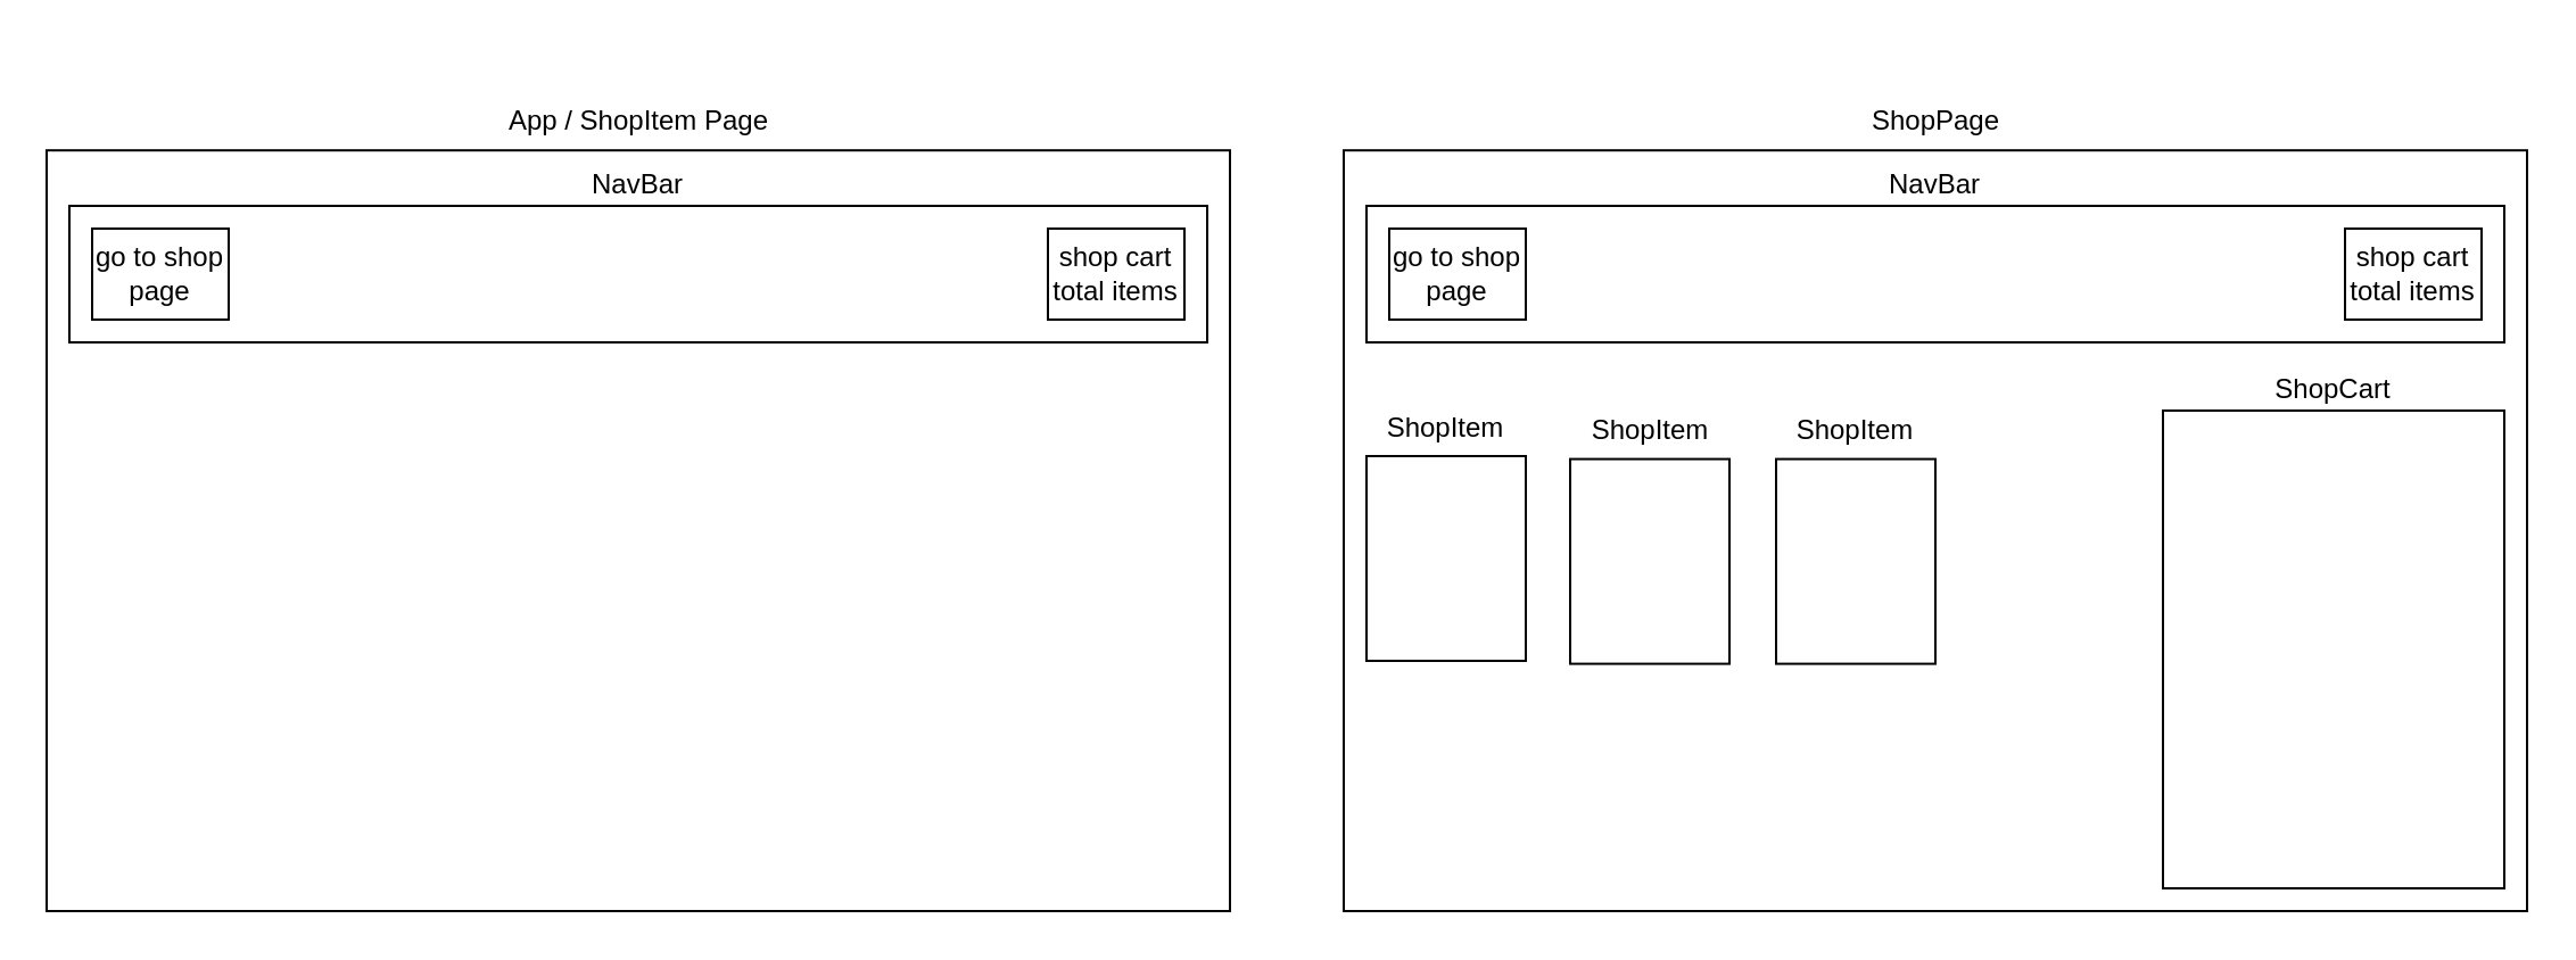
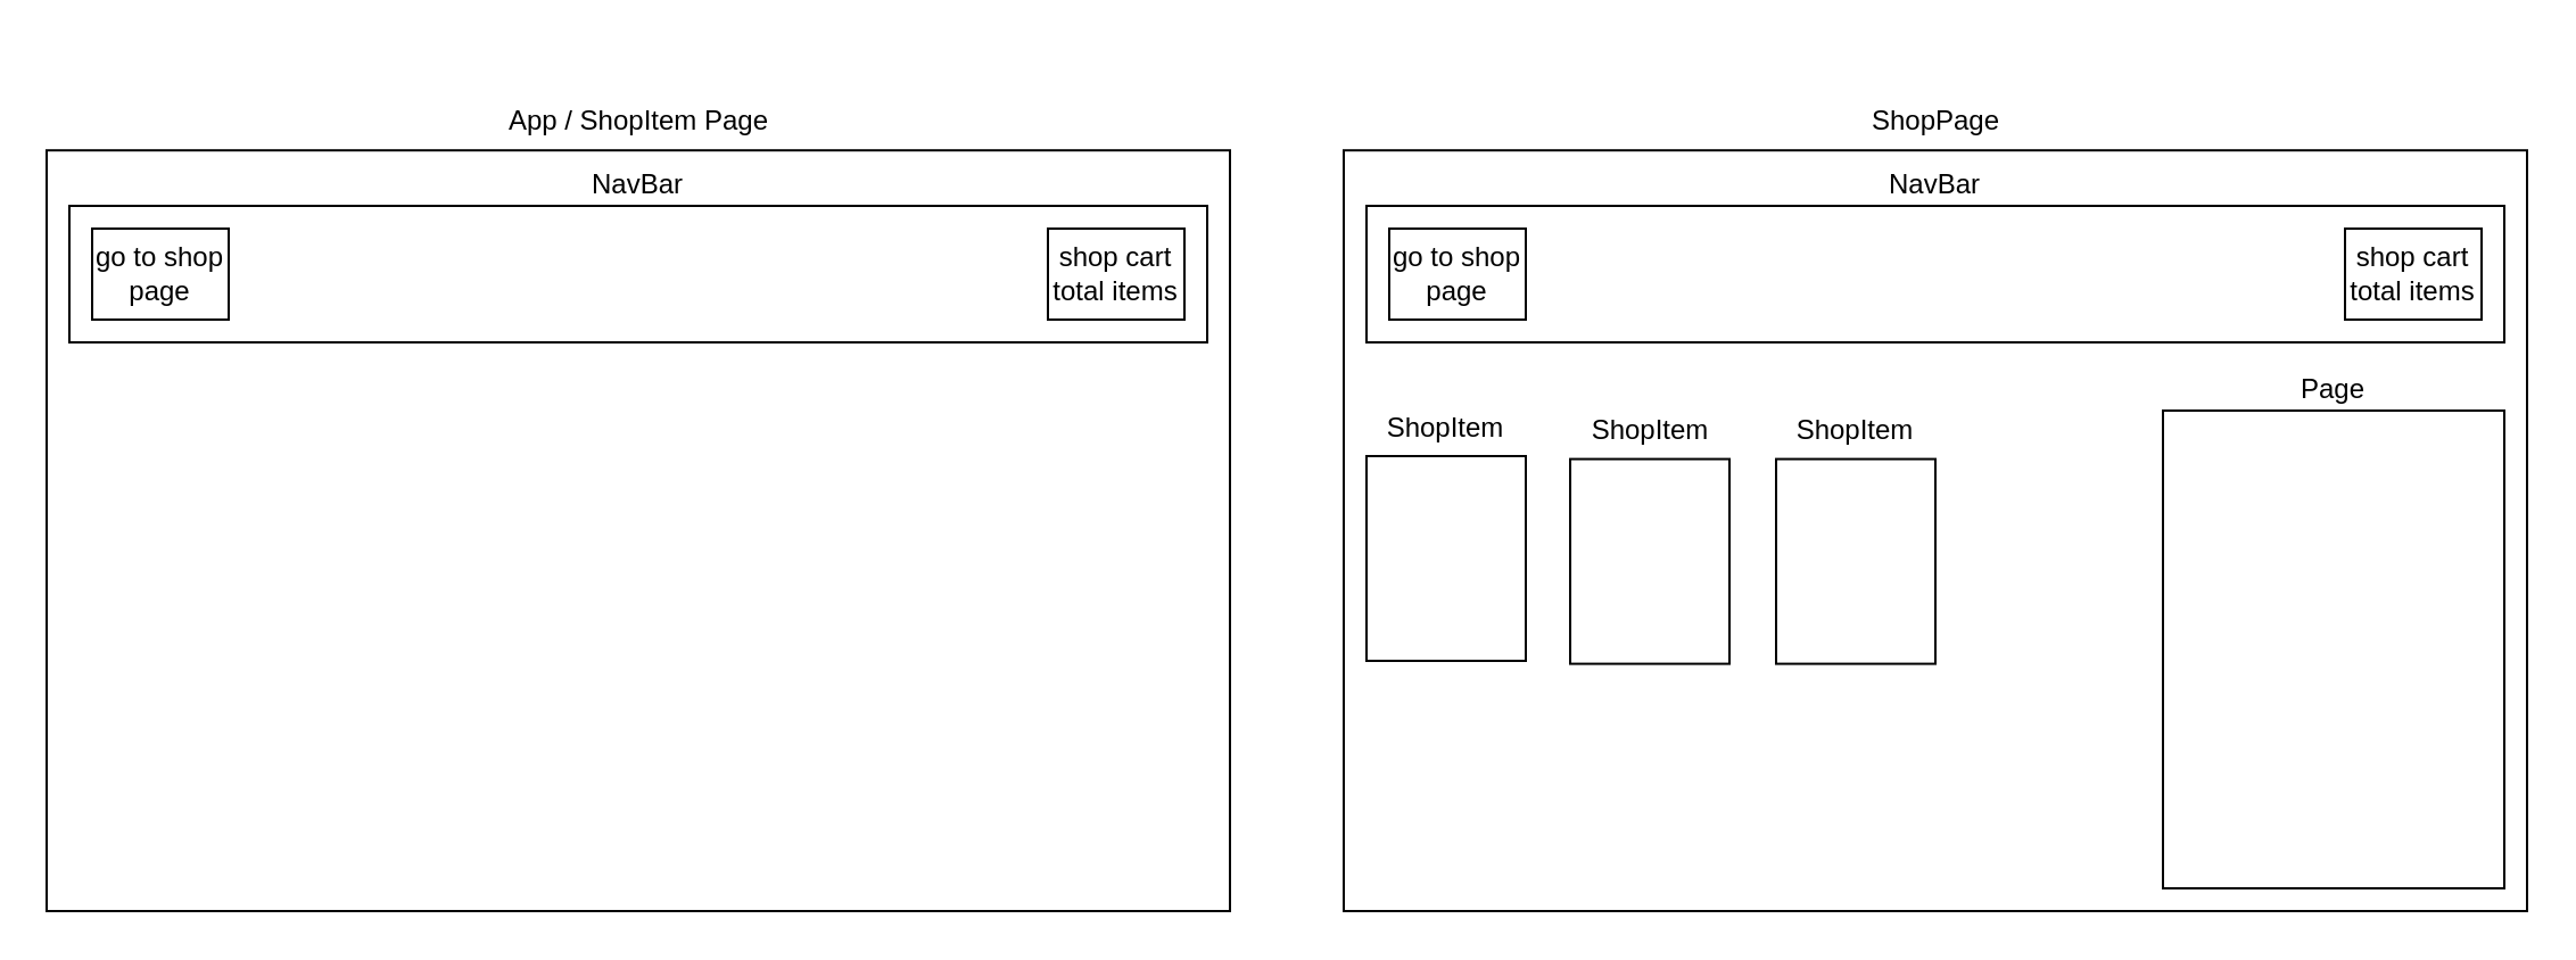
  <mxCell id="0" />
  <mxCell id="1" parent="0" />
  <mxCell id="2" value="" style="group" parent="1" vertex="1" connectable="0"><mxGeometry x="20" y="20" width="520" height="380" as="geometry" /></mxCell>
  <mxCell id="3" value="&lt;h1&gt;&lt;br&gt;&lt;/h1&gt;" style="rounded=0;whiteSpace=wrap;html=1;align=left;" parent="2" vertex="1"><mxGeometry y="45.6" width="520" height="334.4" as="geometry" /></mxCell>
  <mxCell id="4" value="&lt;p&gt;App / ShopItem Page&lt;/p&gt;" style="text;html=1;strokeColor=none;fillColor=none;align=center;verticalAlign=middle;whiteSpace=wrap;rounded=0;" parent="2" vertex="1"><mxGeometry x="169.51" y="10" width="180.98" height="45.6" as="geometry" /></mxCell>
  <mxCell id="5" value="" style="group" parent="2" vertex="1" connectable="0"><mxGeometry x="10" y="45.6" width="500" height="84.4" as="geometry" /></mxCell>
  <mxCell id="6" value="" style="rounded=0;whiteSpace=wrap;html=1;" parent="5" vertex="1"><mxGeometry y="24.4" width="500" height="60" as="geometry" /></mxCell>
  <mxCell id="7" value="NavBar" style="text;html=1;strokeColor=none;fillColor=none;align=center;verticalAlign=middle;whiteSpace=wrap;rounded=0;" parent="5" vertex="1"><mxGeometry x="220" width="60" height="30" as="geometry" /></mxCell>
  <mxCell id="8" value="go to shop page" style="rounded=0;whiteSpace=wrap;html=1;" parent="5" vertex="1"><mxGeometry x="10" y="34.4" width="60" height="40" as="geometry" /></mxCell>
  <mxCell id="9" value="shop cart total items" style="rounded=0;whiteSpace=wrap;html=1;" parent="5" vertex="1"><mxGeometry x="430" y="34.4" width="60" height="40" as="geometry" /></mxCell>
  <mxCell id="10" value="" style="group" parent="1" vertex="1" connectable="0"><mxGeometry x="590" y="20" width="520" height="380" as="geometry" /></mxCell>
  <mxCell id="11" value="&lt;h1&gt;&lt;br&gt;&lt;/h1&gt;" style="rounded=0;whiteSpace=wrap;html=1;align=left;" parent="10" vertex="1"><mxGeometry y="45.6" width="520" height="334.4" as="geometry" /></mxCell>
  <mxCell id="12" value="&lt;p&gt;ShopPage&lt;/p&gt;" style="text;html=1;strokeColor=none;fillColor=none;align=center;verticalAlign=middle;whiteSpace=wrap;rounded=0;" parent="10" vertex="1"><mxGeometry x="169.51" y="10" width="180.98" height="45.6" as="geometry" /></mxCell>
  <mxCell id="13" value="" style="group" parent="10" vertex="1" connectable="0"><mxGeometry x="10" y="45.6" width="500" height="84.4" as="geometry" /></mxCell>
  <mxCell id="14" value="" style="rounded=0;whiteSpace=wrap;html=1;" parent="13" vertex="1"><mxGeometry y="24.4" width="500" height="60" as="geometry" /></mxCell>
  <mxCell id="15" value="NavBar" style="text;html=1;strokeColor=none;fillColor=none;align=center;verticalAlign=middle;whiteSpace=wrap;rounded=0;" parent="13" vertex="1"><mxGeometry x="220" width="60" height="30" as="geometry" /></mxCell>
  <mxCell id="16" value="go to shop page" style="rounded=0;whiteSpace=wrap;html=1;" parent="13" vertex="1"><mxGeometry x="10" y="34.4" width="60" height="40" as="geometry" /></mxCell>
  <mxCell id="17" value="shop cart total items" style="rounded=0;whiteSpace=wrap;html=1;" parent="13" vertex="1"><mxGeometry x="430" y="34.4" width="60" height="40" as="geometry" /></mxCell>
  <mxCell id="18" value="" style="rounded=0;whiteSpace=wrap;html=1;" parent="10" vertex="1"><mxGeometry x="360" y="160" width="150" height="210" as="geometry" /></mxCell>
- <mxCell id="19" value="ShopCart" style="text;html=1;strokeColor=none;fillColor=none;align=center;verticalAlign=middle;whiteSpace=wrap;rounded=0;" parent="10" vertex="1"><mxGeometry x="405" y="136" width="60" height="30" as="geometry" /></mxCell>
+ <mxCell id="19" value="Page" style="text;html=1;strokeColor=none;fillColor=none;align=center;verticalAlign=middle;whiteSpace=wrap;rounded=0;" parent="10" vertex="1"><mxGeometry x="405" y="136" width="60" height="30" as="geometry" /></mxCell>
  <mxCell id="20" value="" style="group" parent="10" vertex="1" connectable="0"><mxGeometry x="10" y="153" width="70" height="117" as="geometry" /></mxCell>
  <mxCell id="21" value="" style="rounded=0;whiteSpace=wrap;html=1;" parent="20" vertex="1"><mxGeometry y="27" width="70" height="90" as="geometry" /></mxCell>
  <mxCell id="22" value="ShopItem" style="text;html=1;strokeColor=none;fillColor=none;align=center;verticalAlign=middle;whiteSpace=wrap;rounded=0;" parent="20" vertex="1"><mxGeometry x="5" width="60" height="30" as="geometry" /></mxCell>
  <mxCell id="23" value="" style="group" parent="10" vertex="1" connectable="0"><mxGeometry x="99.51" y="154.3" width="70" height="117" as="geometry" /></mxCell>
  <mxCell id="24" value="" style="rounded=0;whiteSpace=wrap;html=1;" parent="23" vertex="1"><mxGeometry y="27" width="70" height="90" as="geometry" /></mxCell>
  <mxCell id="25" value="ShopItem" style="text;html=1;strokeColor=none;fillColor=none;align=center;verticalAlign=middle;whiteSpace=wrap;rounded=0;" parent="23" vertex="1"><mxGeometry x="5" width="60" height="30" as="geometry" /></mxCell>
  <mxCell id="26" value="" style="group" parent="10" vertex="1" connectable="0"><mxGeometry x="190" y="154.3" width="70" height="117" as="geometry" /></mxCell>
  <mxCell id="27" value="" style="rounded=0;whiteSpace=wrap;html=1;" parent="26" vertex="1"><mxGeometry y="27" width="70" height="90" as="geometry" /></mxCell>
  <mxCell id="28" value="ShopItem" style="text;html=1;strokeColor=none;fillColor=none;align=center;verticalAlign=middle;whiteSpace=wrap;rounded=0;" parent="26" vertex="1"><mxGeometry x="5" width="60" height="30" as="geometry" /></mxCell>
